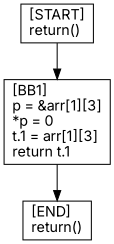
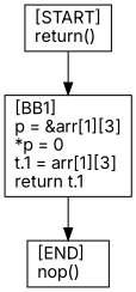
  digraph {
    fontname=Inter
    node [fontname=Inter shape=box]
    edge [fontname=Inter]
-   n1 [label="[END]\lreturn()\l"]
+   n1 [label="[END]\lnop()\l"]
    n2 [label="[START]\lreturn()\l"]
    n3 [label="[BB1]\lp = &arr[1][3]\l*p = 0\lt.1 = arr[1][3]\lreturn t.1\l"]
    n2 -> n3
    n3 -> n1
  }
